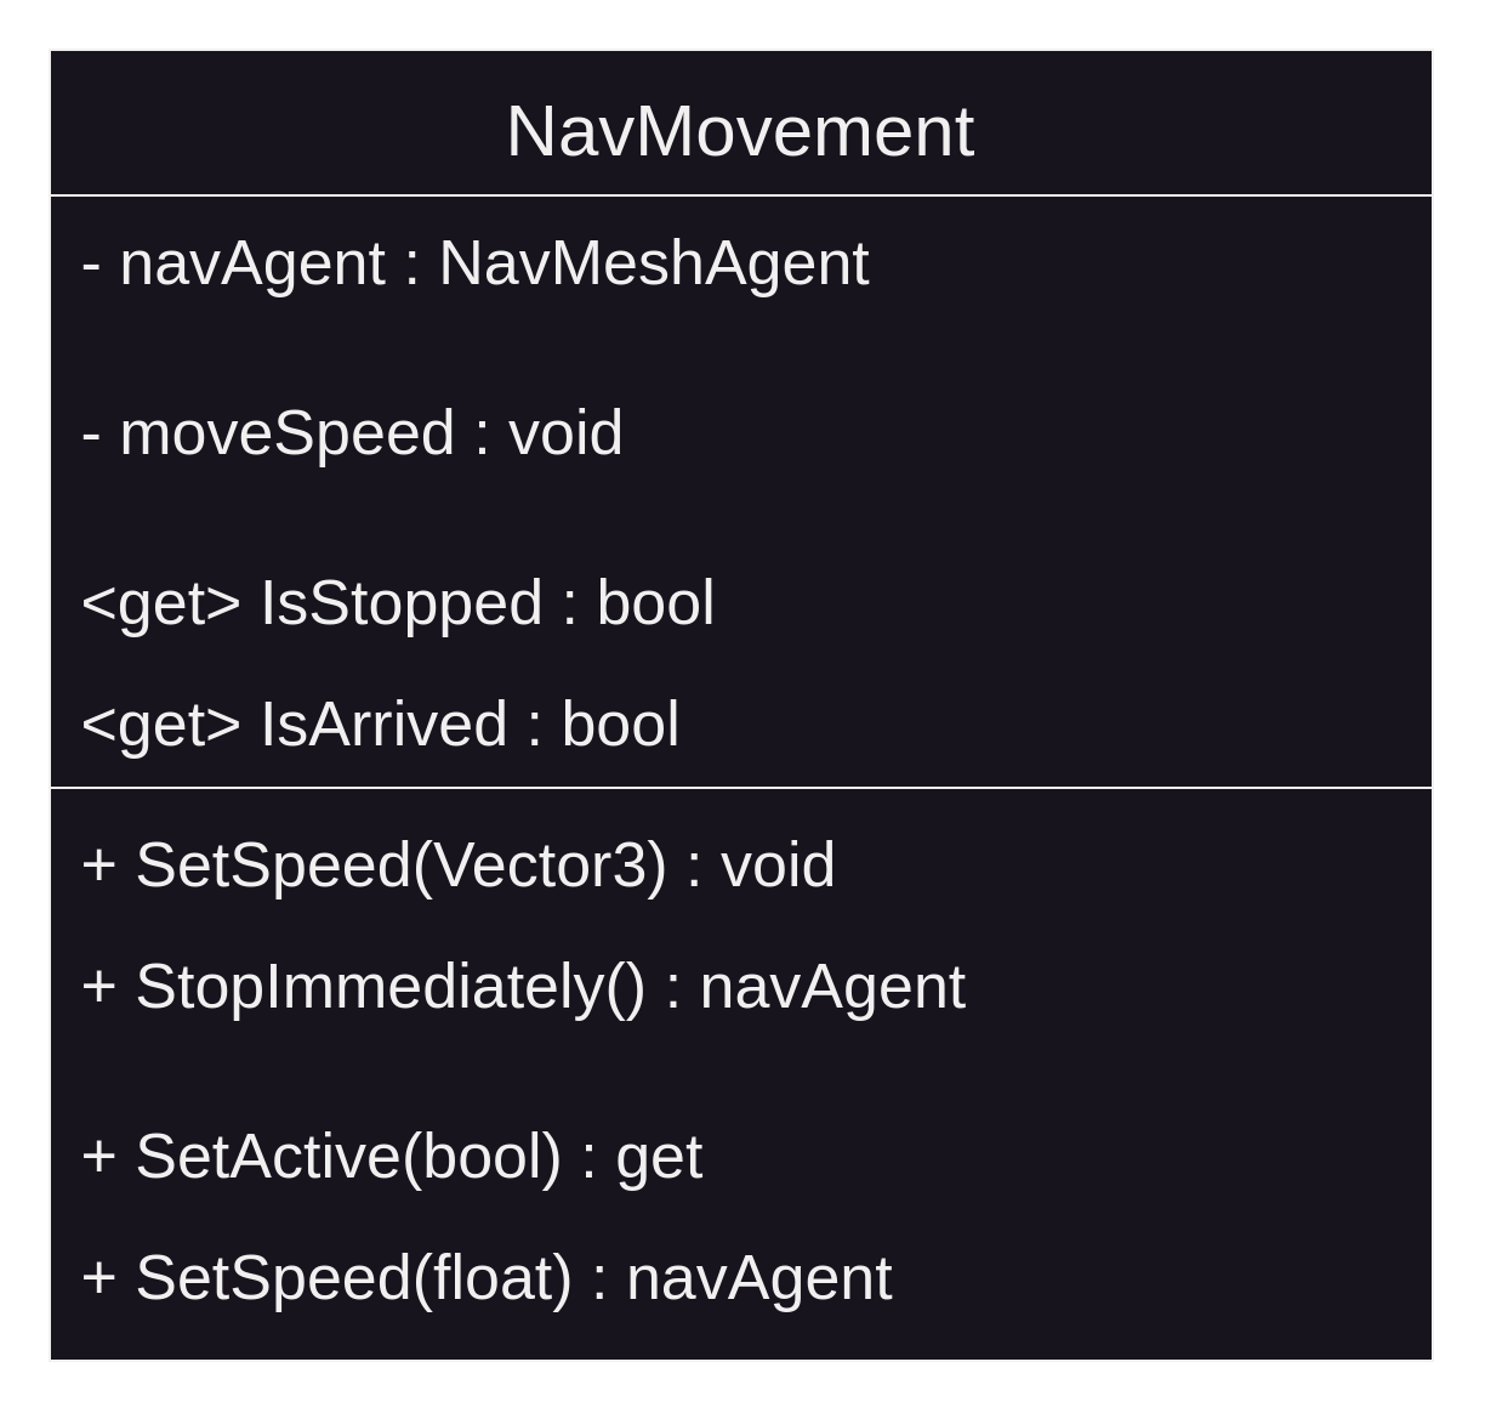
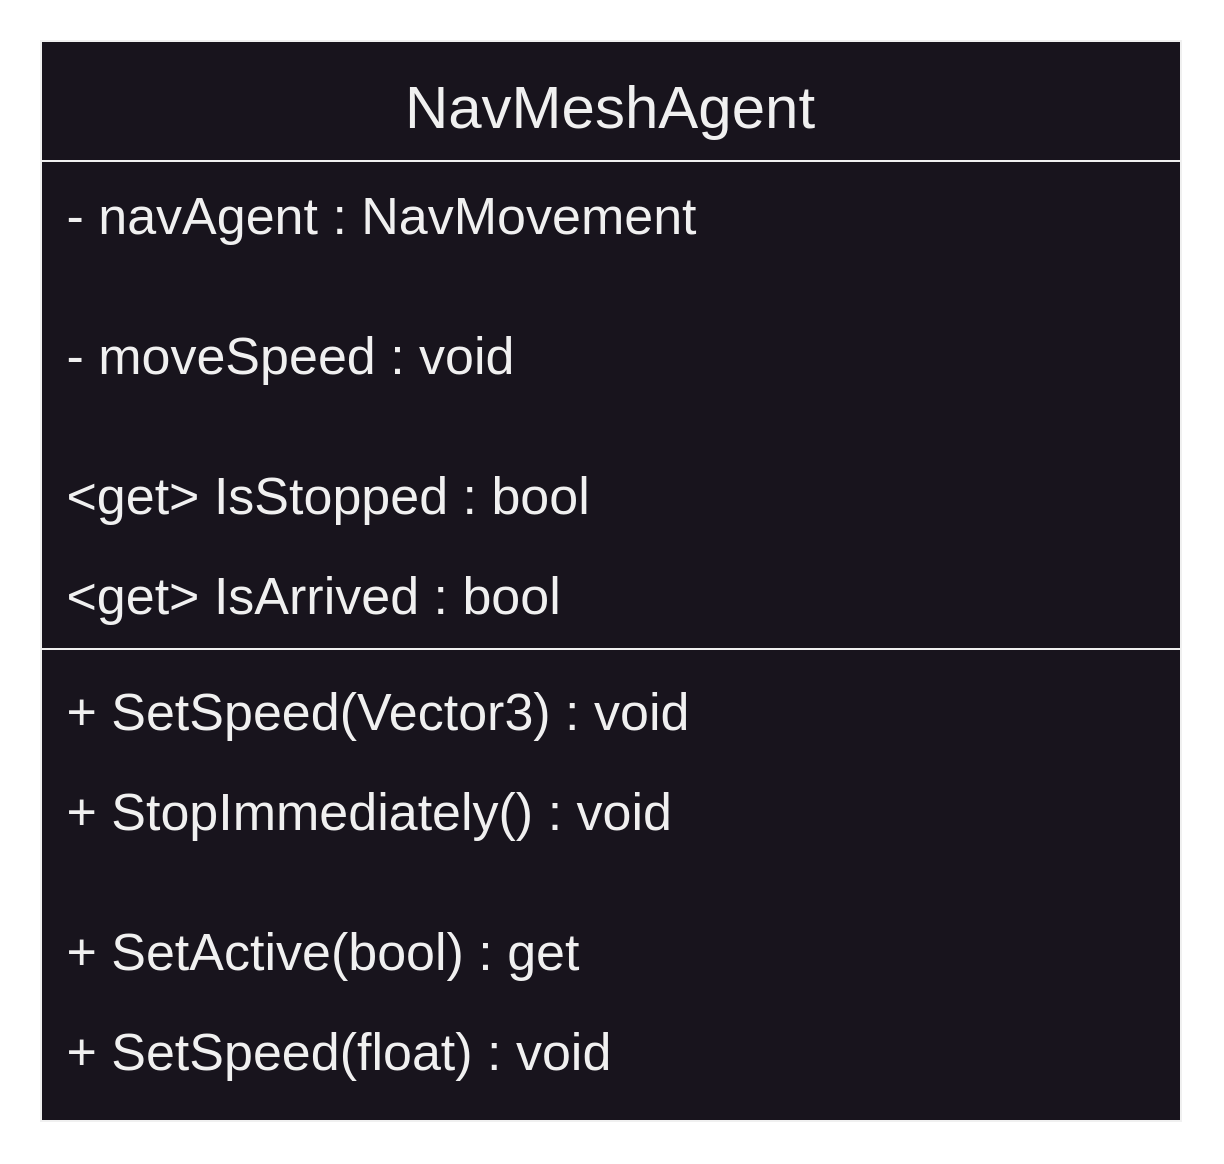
  <mxCell id="0" />
  <mxCell id="1" parent="0" />
- <mxCell id="2" value="NavMovement" style="swimlane;fontStyle=0;align=center;verticalAlign=middle;childLayout=stackLayout;horizontal=1;startSize=60;horizontalStack=0;resizeParent=1;resizeLast=0;collapsible=1;marginBottom=0;rounded=0;shadow=0;strokeWidth=1;spacingTop=0;spacingBottom=0;spacingRight=0;fillColor=#18141D;swimlaneFillColor=#18141D;fillStyle=solid;fontColor=#F0F0F0;strokeColor=#F0F0F0;fontSize=30;" parent="1" vertex="1"><mxGeometry x="20" y="20" width="570" height="540" as="geometry"><mxRectangle x="-791.5" y="-581" width="160" height="26" as="alternateBounds" /></mxGeometry></mxCell>
- <mxCell id="3" value=" - navAgent : NavMeshAgent" style="text;align=left;verticalAlign=middle;spacingLeft=4;spacingRight=4;overflow=hidden;rotatable=0;points=[[0,0.5],[1,0.5]];portConstraint=eastwest;rounded=0;shadow=0;html=0;fontColor=#F0F0F0;fontSize=26;" parent="2" vertex="1"><mxGeometry y="60" width="570" height="50" as="geometry" /></mxCell>
+ <mxCell id="2" value="NavMeshAgent" style="swimlane;fontStyle=0;align=center;verticalAlign=middle;childLayout=stackLayout;horizontal=1;startSize=60;horizontalStack=0;resizeParent=1;resizeLast=0;collapsible=1;marginBottom=0;rounded=0;shadow=0;strokeWidth=1;spacingTop=0;spacingBottom=0;spacingRight=0;fillColor=#18141D;swimlaneFillColor=#18141D;fillStyle=solid;fontColor=#F0F0F0;strokeColor=#F0F0F0;fontSize=30;" parent="1" vertex="1"><mxGeometry x="20" y="20" width="570" height="540" as="geometry"><mxRectangle x="-791.5" y="-581" width="160" height="26" as="alternateBounds" /></mxGeometry></mxCell>
+ <mxCell id="3" value=" - navAgent : NavMovement" style="text;align=left;verticalAlign=middle;spacingLeft=4;spacingRight=4;overflow=hidden;rotatable=0;points=[[0,0.5],[1,0.5]];portConstraint=eastwest;rounded=0;shadow=0;html=0;fontColor=#F0F0F0;fontSize=26;" parent="2" vertex="1"><mxGeometry y="60" width="570" height="50" as="geometry" /></mxCell>
  <mxCell id="4" value=" " style="text;align=left;verticalAlign=middle;spacingLeft=4;spacingRight=4;overflow=hidden;rotatable=0;points=[[0,0.5],[1,0.5]];portConstraint=eastwest;rounded=0;shadow=0;html=0;fontSize=26;" parent="2" vertex="1"><mxGeometry y="110" width="570" height="20" as="geometry" /></mxCell>
  <mxCell id="5" value=" - moveSpeed : void" style="text;align=left;verticalAlign=middle;spacingLeft=4;spacingRight=4;overflow=hidden;rotatable=0;points=[[0,0.5],[1,0.5]];portConstraint=eastwest;rounded=0;shadow=0;html=0;fontColor=#F0F0F0;fontSize=26;" parent="2" vertex="1"><mxGeometry y="130" width="570" height="50" as="geometry" /></mxCell>
  <mxCell id="6" value=" " style="text;align=left;verticalAlign=middle;spacingLeft=4;spacingRight=4;overflow=hidden;rotatable=0;points=[[0,0.5],[1,0.5]];portConstraint=eastwest;rounded=0;shadow=0;html=0;fontSize=26;" parent="2" vertex="1"><mxGeometry y="180" width="570" height="20" as="geometry" /></mxCell>
  <mxCell id="7" value=" &lt;get&gt; IsStopped : bool" style="text;align=left;verticalAlign=middle;spacingLeft=4;spacingRight=4;overflow=hidden;rotatable=0;points=[[0,0.5],[1,0.5]];portConstraint=eastwest;rounded=0;shadow=0;html=0;fontColor=#F0F0F0;fontSize=26;" parent="2" vertex="1"><mxGeometry y="200" width="570" height="50" as="geometry" /></mxCell>
  <mxCell id="8" value=" &lt;get&gt; IsArrived : bool" style="text;align=left;verticalAlign=middle;spacingLeft=4;spacingRight=4;overflow=hidden;rotatable=0;points=[[0,0.5],[1,0.5]];portConstraint=eastwest;rounded=0;shadow=0;html=0;fontColor=#F0F0F0;fontSize=26;" vertex="1" parent="2"><mxGeometry y="250" width="570" height="50" as="geometry" /></mxCell>
  <mxCell id="9" value="" style="line;html=1;strokeWidth=1;align=left;verticalAlign=middle;spacingTop=-1;spacingLeft=3;spacingRight=3;rotatable=0;labelPosition=right;points=[];portConstraint=eastwest;strokeColor=#F0F0F0;fontSize=26;" parent="2" vertex="1"><mxGeometry y="300" width="570" height="8" as="geometry" /></mxCell>
  <mxCell id="10" value=" + SetSpeed(Vector3) : void" style="text;align=left;verticalAlign=middle;spacingLeft=4;spacingRight=4;overflow=hidden;rotatable=0;points=[[0,0.5],[1,0.5]];portConstraint=eastwest;rounded=0;shadow=0;html=0;fontColor=#F0F0F0;fontSize=26;" parent="2" vertex="1"><mxGeometry y="308" width="570" height="50" as="geometry" /></mxCell>
- <mxCell id="11" value=" + StopImmediately() : navAgent" style="text;align=left;verticalAlign=middle;spacingLeft=4;spacingRight=4;overflow=hidden;rotatable=0;points=[[0,0.5],[1,0.5]];portConstraint=eastwest;rounded=0;shadow=0;html=0;fontColor=#F0F0F0;fontSize=26;" parent="2" vertex="1"><mxGeometry y="358" width="570" height="50" as="geometry" /></mxCell>
+ <mxCell id="11" value=" + StopImmediately() : void" style="text;align=left;verticalAlign=middle;spacingLeft=4;spacingRight=4;overflow=hidden;rotatable=0;points=[[0,0.5],[1,0.5]];portConstraint=eastwest;rounded=0;shadow=0;html=0;fontColor=#F0F0F0;fontSize=26;" parent="2" vertex="1"><mxGeometry y="358" width="570" height="50" as="geometry" /></mxCell>
  <mxCell id="12" value=" " style="text;align=left;verticalAlign=middle;spacingLeft=4;spacingRight=4;overflow=hidden;rotatable=0;points=[[0,0.5],[1,0.5]];portConstraint=eastwest;rounded=0;shadow=0;html=0;fontSize=26;" parent="2" vertex="1"><mxGeometry y="408" width="570" height="20" as="geometry" /></mxCell>
  <mxCell id="13" value=" + SetActive(bool) : get" style="text;align=left;verticalAlign=middle;spacingLeft=4;spacingRight=4;overflow=hidden;rotatable=0;points=[[0,0.5],[1,0.5]];portConstraint=eastwest;rounded=0;shadow=0;html=0;fontColor=#F0F0F0;fontSize=26;" parent="2" vertex="1"><mxGeometry y="428" width="570" height="50" as="geometry" /></mxCell>
- <mxCell id="14" value=" + SetSpeed(float) : navAgent" style="text;align=left;verticalAlign=middle;spacingLeft=4;spacingRight=4;overflow=hidden;rotatable=0;points=[[0,0.5],[1,0.5]];portConstraint=eastwest;rounded=0;shadow=0;html=0;fontColor=#F0F0F0;fontSize=26;" vertex="1" parent="2"><mxGeometry y="478" width="570" height="50" as="geometry" /></mxCell>
+ <mxCell id="14" value=" + SetSpeed(float) : void" style="text;align=left;verticalAlign=middle;spacingLeft=4;spacingRight=4;overflow=hidden;rotatable=0;points=[[0,0.5],[1,0.5]];portConstraint=eastwest;rounded=0;shadow=0;html=0;fontColor=#F0F0F0;fontSize=26;" vertex="1" parent="2"><mxGeometry y="478" width="570" height="50" as="geometry" /></mxCell>
